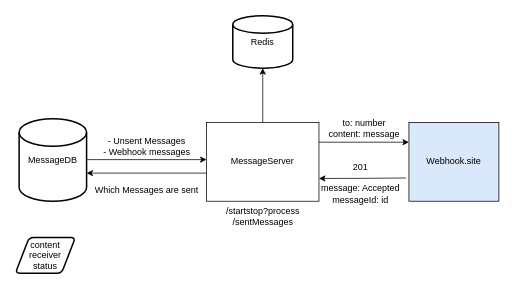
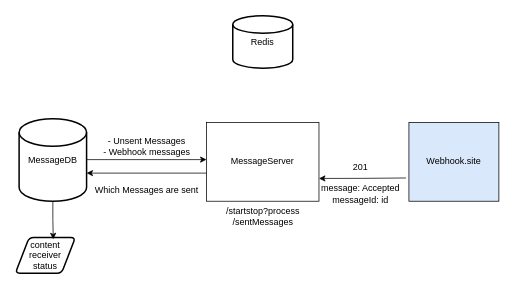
  <mxCell id="0" />
  <mxCell id="1" parent="0" />
  <mxCell id="2" value="MessageDB" style="strokeWidth=2;html=1;shape=mxgraph.flowchart.database;whiteSpace=wrap;" parent="1" vertex="1"><mxGeometry x="25" y="157.5" width="90" height="110" as="geometry" /></mxCell>
- <mxCell id="3" style="edgeStyle=orthogonalEdgeStyle;rounded=0;orthogonalLoop=1;jettySize=auto;html=1;exitX=1;exitY=0.25;exitDx=0;exitDy=0;entryX=0;entryY=0.25;entryDx=0;entryDy=0;" parent="1" source="4" target="15" edge="1"><mxGeometry relative="1" as="geometry" /></mxCell>
  <mxCell id="4" value="MessageServer" style="rounded=0;whiteSpace=wrap;html=1;" parent="1" vertex="1"><mxGeometry x="275" y="162.5" width="150" height="105" as="geometry" /></mxCell>
  <mxCell id="5" style="edgeStyle=orthogonalEdgeStyle;rounded=0;orthogonalLoop=1;jettySize=auto;html=1;" parent="1" source="4" edge="1"><mxGeometry relative="1" as="geometry"><mxPoint x="115" y="230" as="targetPoint" /><Array as="points"><mxPoint x="115" y="230" /></Array></mxGeometry></mxCell>
  <mxCell id="6" value="- Unsent Messages&lt;br&gt;- Webhook messages" style="text;html=1;align=center;verticalAlign=middle;resizable=0;points=[];autosize=1;strokeColor=none;fillColor=none;" parent="1" vertex="1"><mxGeometry x="130" y="175" width="130" height="40" as="geometry" /></mxCell>
  <mxCell id="7" value="Which Messages are sent" style="text;html=1;align=center;verticalAlign=middle;resizable=0;points=[];autosize=1;strokeColor=none;fillColor=none;" parent="1" vertex="1"><mxGeometry x="115" y="237.5" width="160" height="30" as="geometry" /></mxCell>
  <mxCell id="8" style="edgeStyle=orthogonalEdgeStyle;rounded=0;orthogonalLoop=1;jettySize=auto;html=1;" parent="1" source="2" edge="1"><mxGeometry relative="1" as="geometry"><mxPoint x="275" y="212" as="targetPoint" /></mxGeometry></mxCell>
  <mxCell id="9" value="Redis" style="strokeWidth=2;html=1;shape=mxgraph.flowchart.database;whiteSpace=wrap;" parent="1" vertex="1"><mxGeometry x="310" y="20" width="80" height="70" as="geometry" /></mxCell>
- <mxCell id="10" value="" style="endArrow=classic;html=1;rounded=0;entryX=0.5;entryY=1;entryDx=0;entryDy=0;entryPerimeter=0;exitX=0.5;exitY=0;exitDx=0;exitDy=0;" parent="1" source="4" target="9" edge="1"><mxGeometry width="50" height="50" relative="1" as="geometry"><mxPoint x="175" y="200" as="sourcePoint" /><mxPoint x="225" y="150" as="targetPoint" /></mxGeometry></mxCell>
  <mxCell id="11" value="&lt;div&gt;/startstop?process&lt;/div&gt;/sentMessages" style="text;html=1;align=center;verticalAlign=middle;resizable=0;points=[];autosize=1;strokeColor=none;fillColor=none;" parent="1" vertex="1"><mxGeometry x="290" y="267.5" width="120" height="40" as="geometry" /></mxCell>
  <mxCell id="12" value="content&lt;br&gt;receiver&lt;br&gt;status" style="shape=parallelogram;html=1;strokeWidth=2;perimeter=parallelogramPerimeter;whiteSpace=wrap;rounded=1;arcSize=12;size=0.23;" parent="1" vertex="1"><mxGeometry x="20" y="316" width="80" height="47.5" as="geometry" /></mxCell>
+ <mxCell id="13" style="edgeStyle=orthogonalEdgeStyle;rounded=0;orthogonalLoop=1;jettySize=auto;html=1;entryX=0.632;entryY=0.047;entryDx=0;entryDy=0;entryPerimeter=0;" parent="1" source="2" target="12" edge="1"><mxGeometry relative="1" as="geometry" /></mxCell>
  <mxCell id="14" style="edgeStyle=orthogonalEdgeStyle;rounded=0;orthogonalLoop=1;jettySize=auto;html=1;exitX=-0.017;exitY=0.57;exitDx=0;exitDy=0;entryX=1.013;entryY=0.576;entryDx=0;entryDy=0;exitPerimeter=0;entryPerimeter=0;" parent="1" edge="1"><mxGeometry relative="1" as="geometry"><mxPoint x="541.01" y="236.5" as="sourcePoint" /><mxPoint x="425" y="237.13" as="targetPoint" /></mxGeometry></mxCell>
  <mxCell id="15" value="Webhook.site" style="rounded=0;whiteSpace=wrap;html=1;fillColor=#dae8fc;" parent="1" vertex="1"><mxGeometry x="545" y="162.5" width="120" height="105" as="geometry" /></mxCell>
- <mxCell id="16" value="to: number&lt;br&gt;content: message" style="text;html=1;align=center;verticalAlign=middle;resizable=0;points=[];autosize=1;strokeColor=none;fillColor=none;" parent="1" vertex="1"><mxGeometry x="425" y="150" width="120" height="40" as="geometry" /></mxCell>
  <mxCell id="17" value="message: Accepted&lt;br&gt;messageId: id" style="text;html=1;align=center;verticalAlign=middle;resizable=0;points=[];autosize=1;strokeColor=none;fillColor=none;" parent="1" vertex="1"><mxGeometry x="415" y="237.5" width="130" height="40" as="geometry" /></mxCell>
  <mxCell id="18" value="201" style="text;html=1;align=center;verticalAlign=middle;resizable=0;points=[];autosize=1;strokeColor=none;fillColor=none;" parent="1" vertex="1"><mxGeometry x="460" y="207.5" width="40" height="30" as="geometry" /></mxCell>
